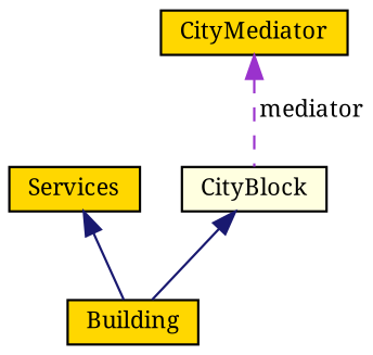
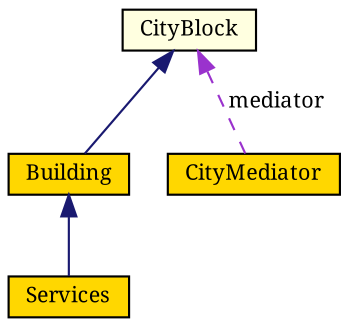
  digraph {
    fontname="Noto Serif"
    node [color=black fillcolor=gold fontname="Noto Serif" fontsize=10 shape=record style=filled]
    edge [color=midnightblue dir=back fontname="Noto Serif" fontsize=10 labelfontname=Helvetica labelfontsize=10 style=solid]
    n1 [fontcolor=black height=0.2 label=Services width=0.4]
    n2 [height=0.2 label=Building width=0.4]
    n3 [fillcolor=lightyellow height=0.2 label=CityBlock width=0.4]
    n4 [height=0.2 label=CityMediator width=0.4]
-   n1 -> n2
+   n2 -> n1
    n3 -> n2
-   n4 -> n3 [color=darkorchid3 label=" mediator" style=dashed]
+   n3 -> n4 [color=darkorchid3 label=" mediator" style=dashed]
  }
